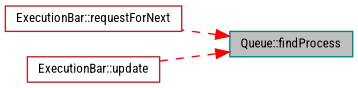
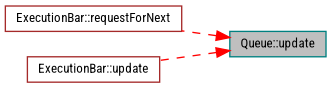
  digraph {
    fontname="Roboto Condensed"
    rankdir=RL
    node [color=brown fillcolor=white fontname="Roboto Condensed" fontsize=10 shape=record style=filled]
    edge [color=red dir=back fontname="Roboto Condensed" fontsize=10 labelfontname=Helvetica labelfontsize=10 style=dashed]
-   n1 [color=teal fillcolor=grey75 fontcolor=black height=0.2 label="Queue::findProcess" width=0.4]
+   n1 [color=teal fillcolor=grey75 fontcolor=black height=0.2 label="Queue::update" width=0.4]
    n2 [height=0.2 label="ExecutionBar::requestForNext" width=0.4]
    n3 [height=0.2 label="ExecutionBar::update" width=0.4]
    n1 -> n2
    n1 -> n3
  }
